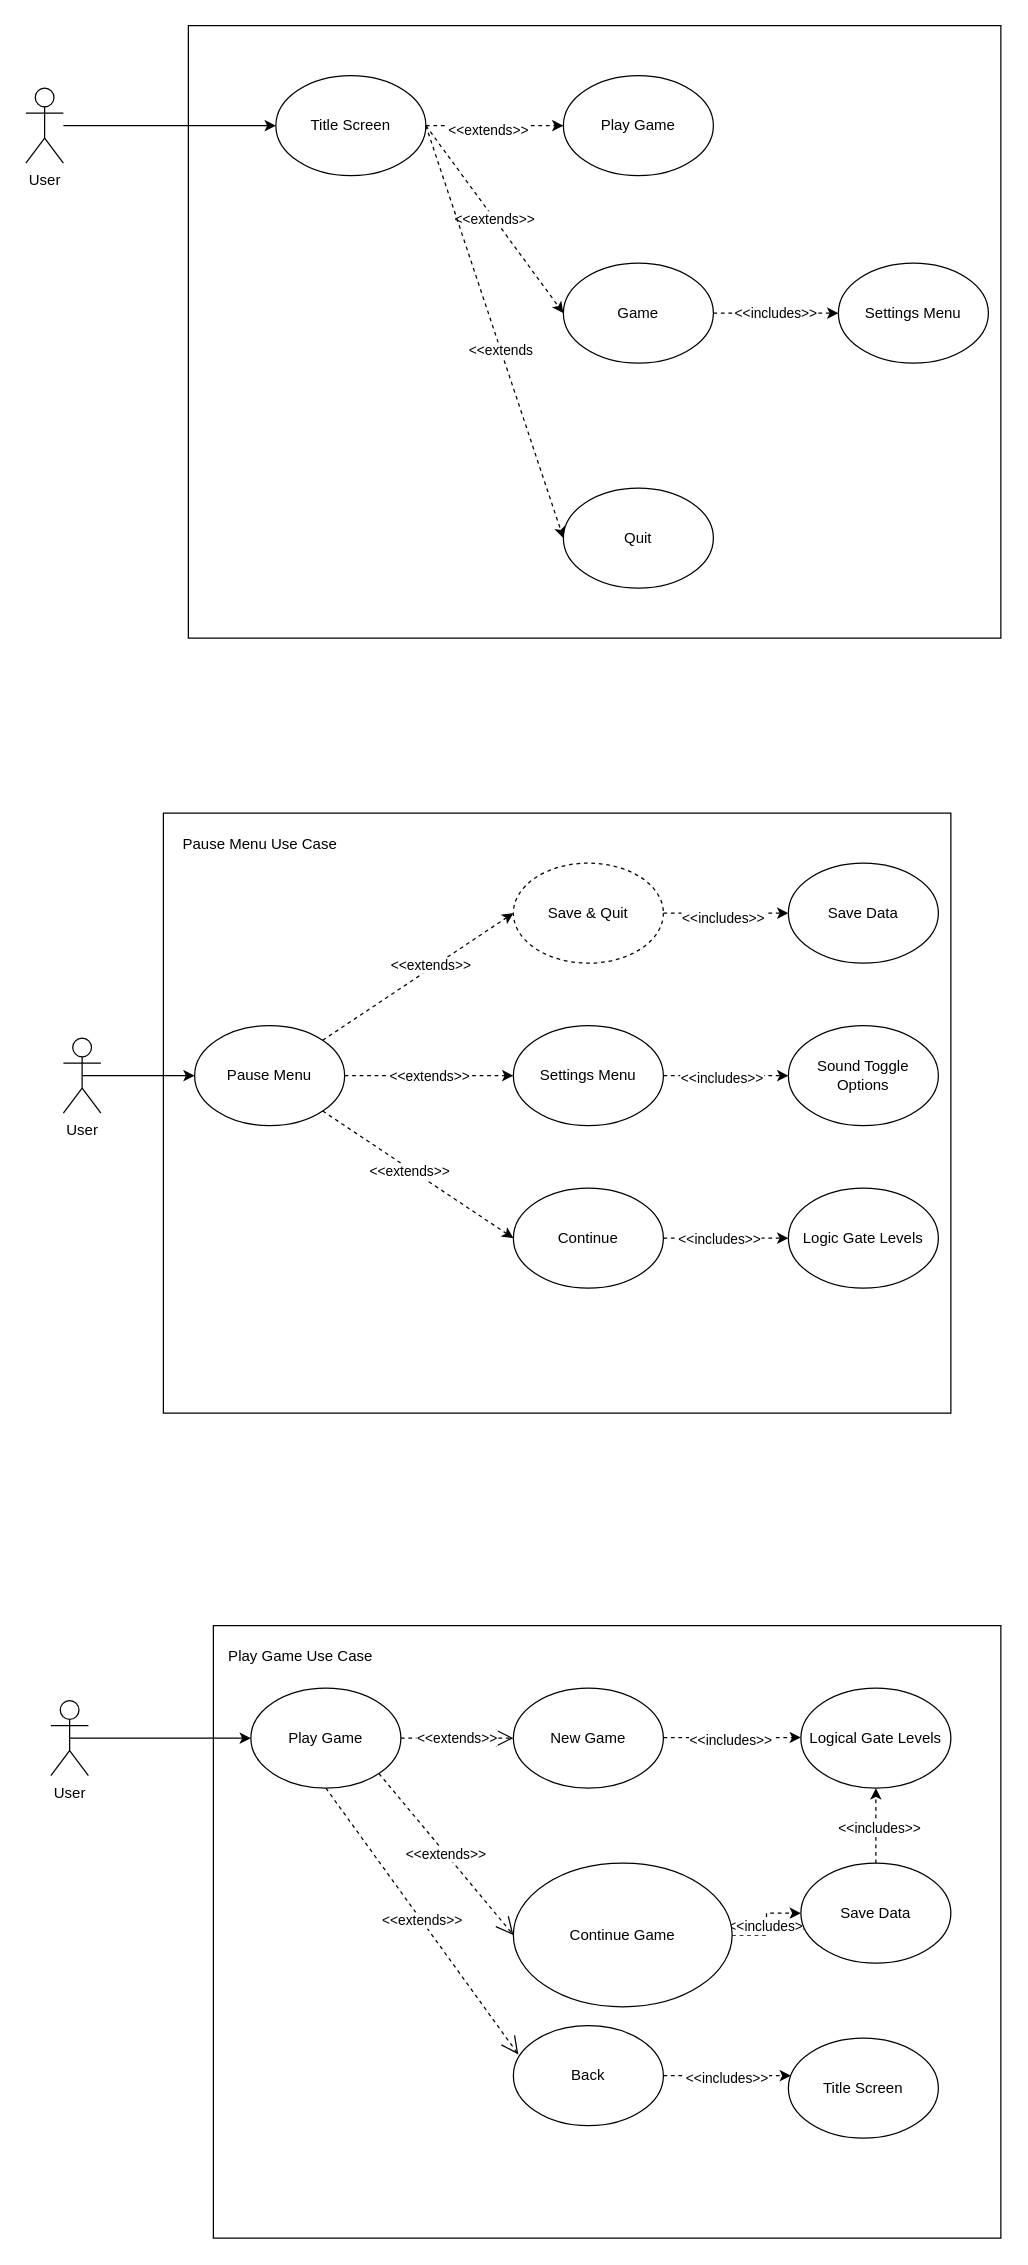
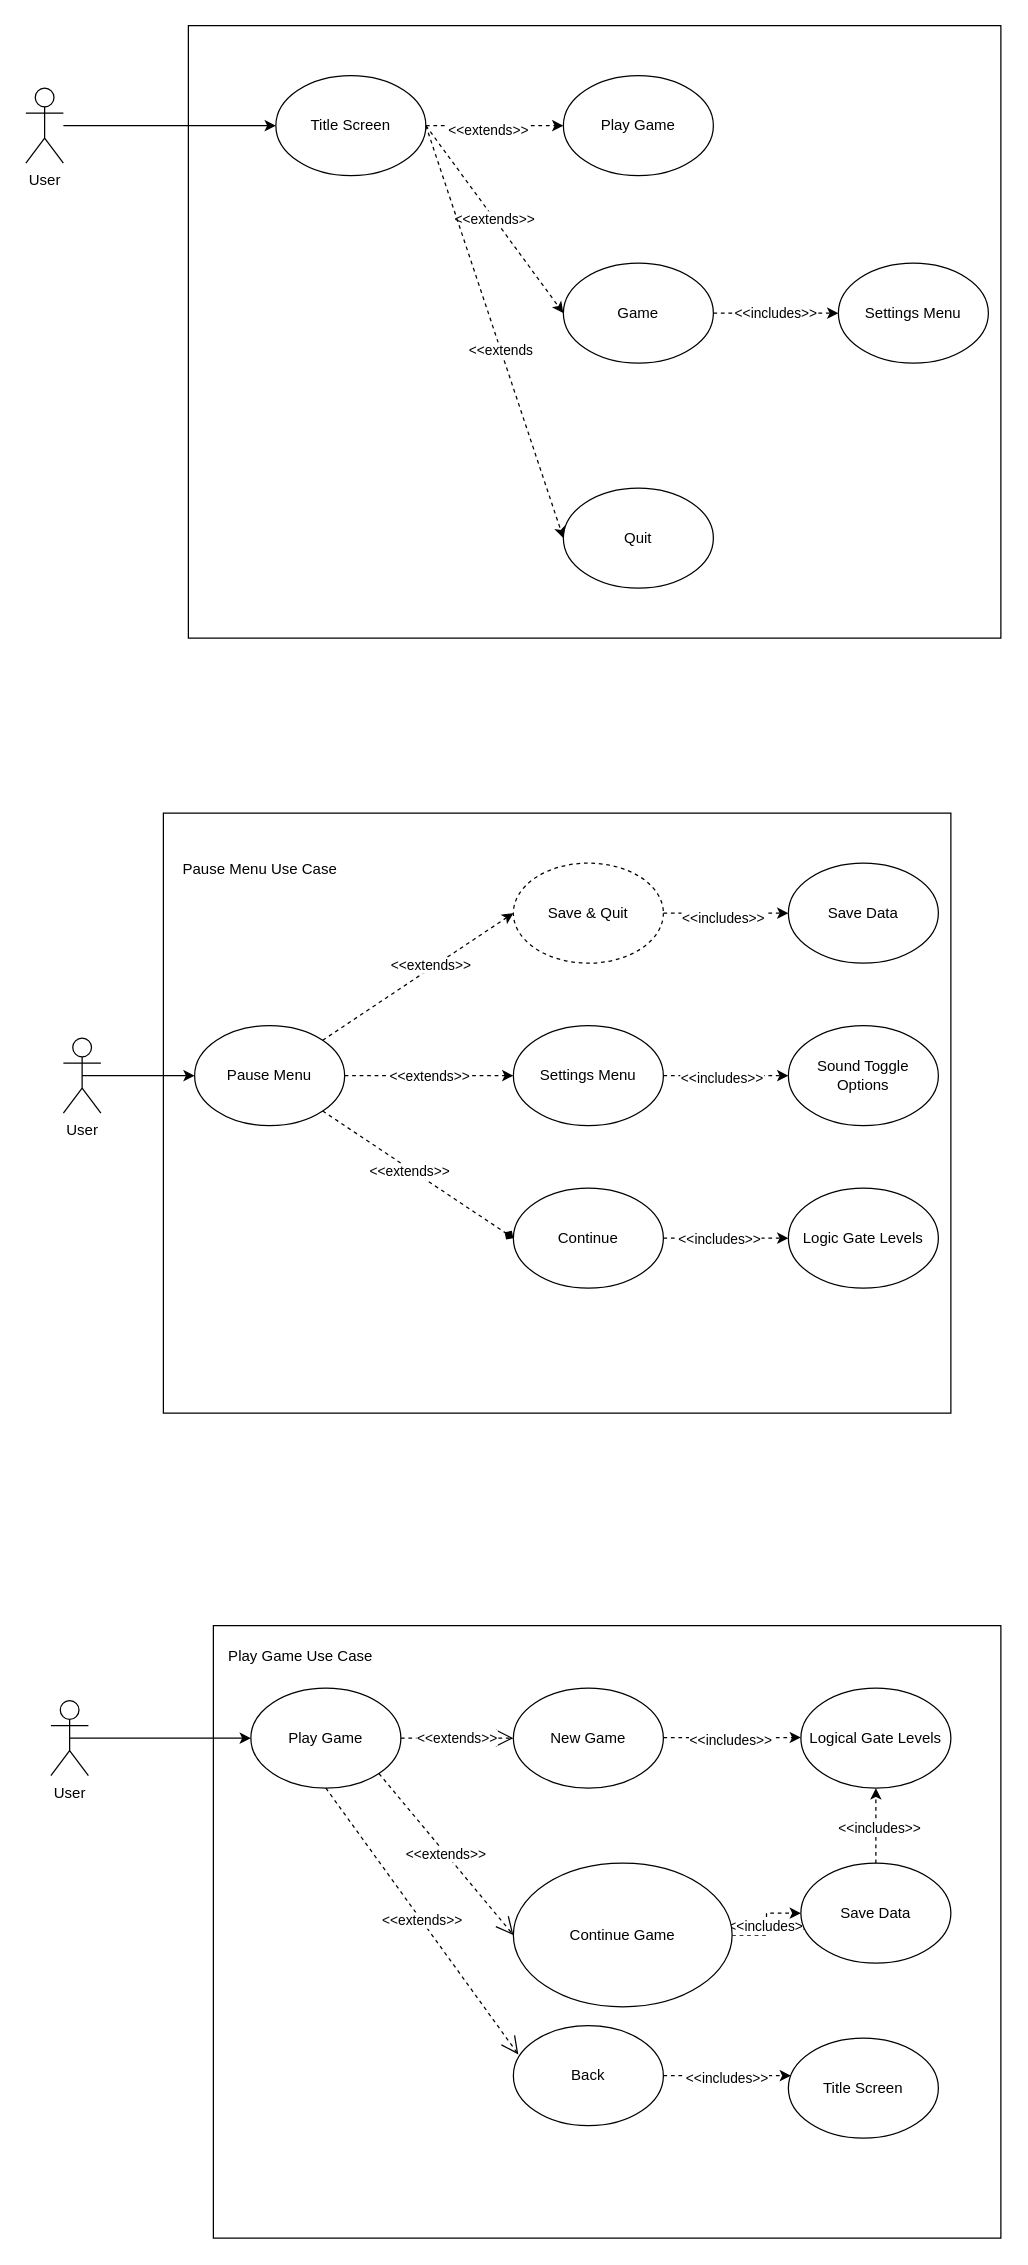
  <mxCell id="0" />
  <mxCell id="1" parent="0" />
  <mxCell id="2" value="" style="rounded=0;whiteSpace=wrap;html=1;fillColor=none;" parent="1" vertex="1"><mxGeometry x="150" y="20" width="650" height="490" as="geometry" /></mxCell>
  <mxCell id="3" value="User" style="shape=umlActor;verticalLabelPosition=bottom;verticalAlign=top;html=1;outlineConnect=0;" parent="1" vertex="1"><mxGeometry x="20" y="70" width="30" height="60" as="geometry" /></mxCell>
  <mxCell id="4" style="edgeStyle=orthogonalEdgeStyle;rounded=0;orthogonalLoop=1;jettySize=auto;html=1;entryX=0;entryY=0.5;entryDx=0;entryDy=0;endArrow=classic;endFill=1;dashed=1;" parent="1" source="6" target="7" edge="1"><mxGeometry relative="1" as="geometry" /></mxCell>
  <mxCell id="5" value="&amp;lt;&amp;lt;extends&amp;gt;&amp;gt;" style="edgeLabel;html=1;align=center;verticalAlign=middle;resizable=0;points=[];" parent="4" connectable="0" vertex="1"><mxGeometry x="-0.111" y="-2" relative="1" as="geometry"><mxPoint y="1" as="offset" /></mxGeometry></mxCell>
  <mxCell id="6" value="Title Screen" style="ellipse;whiteSpace=wrap;html=1;" parent="1" vertex="1"><mxGeometry x="220" y="60" width="120" height="80" as="geometry" /></mxCell>
  <mxCell id="7" value="Play Game" style="ellipse;whiteSpace=wrap;html=1;" parent="1" vertex="1"><mxGeometry x="450" y="60" width="120" height="80" as="geometry" /></mxCell>
  <mxCell id="8" value="Quit" style="ellipse;whiteSpace=wrap;html=1;" parent="1" vertex="1"><mxGeometry x="450" y="390" width="120" height="80" as="geometry" /></mxCell>
  <mxCell id="9" value="&amp;lt;&amp;lt;includes&amp;gt;&amp;gt;" style="edgeStyle=orthogonalEdgeStyle;rounded=0;orthogonalLoop=1;jettySize=auto;html=1;entryX=0;entryY=0.5;entryDx=0;entryDy=0;dashed=1;" parent="1" source="10" target="11" edge="1"><mxGeometry relative="1" as="geometry" /></mxCell>
  <mxCell id="10" value="Game" style="ellipse;whiteSpace=wrap;html=1;" parent="1" vertex="1"><mxGeometry x="450" y="210" width="120" height="80" as="geometry" /></mxCell>
  <mxCell id="11" value="Settings Menu" style="ellipse;whiteSpace=wrap;html=1;" parent="1" vertex="1"><mxGeometry x="670" y="210" width="120" height="80" as="geometry" /></mxCell>
  <mxCell id="12" value="" style="endArrow=classic;html=1;rounded=0;entryX=0;entryY=0.5;entryDx=0;entryDy=0;dashed=1;" parent="1" target="10" edge="1"><mxGeometry width="50" height="50" relative="1" as="geometry"><mxPoint x="340" y="100" as="sourcePoint" /><mxPoint x="390" y="150" as="targetPoint" /></mxGeometry></mxCell>
  <mxCell id="13" value="&amp;lt;&amp;lt;extends&amp;gt;&amp;gt;" style="edgeLabel;html=1;align=center;verticalAlign=middle;resizable=0;points=[];" parent="12" connectable="0" vertex="1"><mxGeometry x="-0.005" relative="1" as="geometry"><mxPoint as="offset" /></mxGeometry></mxCell>
  <mxCell id="14" value="" style="endArrow=classic;html=1;rounded=0;entryX=0;entryY=0.5;entryDx=0;entryDy=0;dashed=1;" parent="1" target="8" edge="1"><mxGeometry width="50" height="50" relative="1" as="geometry"><mxPoint x="340" y="100" as="sourcePoint" /><mxPoint x="390" y="150" as="targetPoint" /></mxGeometry></mxCell>
  <mxCell id="15" value="&amp;lt;&amp;lt;extends" style="edgeLabel;html=1;align=center;verticalAlign=middle;resizable=0;points=[];" parent="14" connectable="0" vertex="1"><mxGeometry x="0.088" relative="1" as="geometry"><mxPoint as="offset" /></mxGeometry></mxCell>
  <mxCell id="16" value="" style="rounded=0;whiteSpace=wrap;html=1;fillColor=none;" parent="1" vertex="1"><mxGeometry x="130" y="650" width="630" height="480" as="geometry" /></mxCell>
- <mxCell id="17" value="Pause Menu Use Case" style="text;html=1;align=center;verticalAlign=middle;whiteSpace=wrap;rounded=0;" parent="1" vertex="1"><mxGeometry x="140" y="660" width="135" height="30" as="geometry" /></mxCell>
+ <mxCell id="17" value="Pause Menu Use Case" style="text;html=1;align=center;verticalAlign=middle;whiteSpace=wrap;rounded=0;" parent="1" vertex="1"><mxGeometry x="140" y="680" width="135" height="30" as="geometry" /></mxCell>
  <mxCell id="18" style="edgeStyle=orthogonalEdgeStyle;rounded=0;orthogonalLoop=1;jettySize=auto;html=1;exitX=0.5;exitY=0.5;exitDx=0;exitDy=0;exitPerimeter=0;entryX=0;entryY=0.5;entryDx=0;entryDy=0;" parent="1" source="19" target="22" edge="1"><mxGeometry relative="1" as="geometry" /></mxCell>
  <mxCell id="19" value="User" style="shape=umlActor;verticalLabelPosition=bottom;verticalAlign=top;html=1;outlineConnect=0;" parent="1" vertex="1"><mxGeometry x="50" y="830" width="30" height="60" as="geometry" /></mxCell>
  <mxCell id="20" style="edgeStyle=orthogonalEdgeStyle;rounded=0;orthogonalLoop=1;jettySize=auto;html=1;entryX=0;entryY=0.5;entryDx=0;entryDy=0;dashed=1;" parent="1" source="22" target="28" edge="1"><mxGeometry relative="1" as="geometry" /></mxCell>
  <mxCell id="21" value="&amp;lt;&amp;lt;extends&amp;gt;&amp;gt;" style="edgeLabel;html=1;align=center;verticalAlign=middle;resizable=0;points=[];" parent="20" connectable="0" vertex="1"><mxGeometry x="-0.013" relative="1" as="geometry"><mxPoint as="offset" /></mxGeometry></mxCell>
  <mxCell id="22" value="Pause Menu" style="ellipse;whiteSpace=wrap;html=1;" parent="1" vertex="1"><mxGeometry x="155" y="820" width="120" height="80" as="geometry" /></mxCell>
  <mxCell id="23" style="edgeStyle=orthogonalEdgeStyle;rounded=0;orthogonalLoop=1;jettySize=auto;html=1;entryX=0;entryY=0.5;entryDx=0;entryDy=0;dashed=1;" edge="1" parent="1" source="25" target="62"><mxGeometry relative="1" as="geometry" /></mxCell>
  <mxCell id="24" value="&amp;lt;&amp;lt;includes&amp;gt;&amp;gt;" style="edgeLabel;html=1;align=center;verticalAlign=middle;resizable=0;points=[];" vertex="1" connectable="0" parent="23"><mxGeometry x="-0.06" y="-3" relative="1" as="geometry"><mxPoint as="offset" /></mxGeometry></mxCell>
  <mxCell id="25" value="Save &amp;amp; Quit" style="ellipse;whiteSpace=wrap;html=1;dashed=1;" parent="1" vertex="1"><mxGeometry x="410" y="690" width="120" height="80" as="geometry" /></mxCell>
  <mxCell id="26" style="edgeStyle=orthogonalEdgeStyle;rounded=0;orthogonalLoop=1;jettySize=auto;html=1;entryX=0;entryY=0.5;entryDx=0;entryDy=0;dashed=1;" edge="1" parent="1" source="28" target="55"><mxGeometry relative="1" as="geometry" /></mxCell>
  <mxCell id="27" value="&amp;lt;&amp;lt;includes&amp;gt;&amp;gt;" style="edgeLabel;html=1;align=center;verticalAlign=middle;resizable=0;points=[];" vertex="1" connectable="0" parent="26"><mxGeometry x="-0.086" y="-1" relative="1" as="geometry"><mxPoint as="offset" /></mxGeometry></mxCell>
  <mxCell id="28" value="Settings Menu" style="ellipse;whiteSpace=wrap;html=1;" parent="1" vertex="1"><mxGeometry x="410" y="820" width="120" height="80" as="geometry" /></mxCell>
  <mxCell id="29" style="edgeStyle=orthogonalEdgeStyle;rounded=0;orthogonalLoop=1;jettySize=auto;html=1;entryX=0;entryY=0.5;entryDx=0;entryDy=0;dashed=1;" edge="1" parent="1" source="31" target="61"><mxGeometry relative="1" as="geometry" /></mxCell>
  <mxCell id="30" value="&amp;lt;&amp;lt;includes&amp;gt;&amp;gt;" style="edgeLabel;html=1;align=center;verticalAlign=middle;resizable=0;points=[];" vertex="1" connectable="0" parent="29"><mxGeometry x="-0.2" y="-1" relative="1" as="geometry"><mxPoint x="4" y="-1" as="offset" /></mxGeometry></mxCell>
  <mxCell id="31" value="Continue" style="ellipse;whiteSpace=wrap;html=1;" parent="1" vertex="1"><mxGeometry x="410" y="950" width="120" height="80" as="geometry" /></mxCell>
  <mxCell id="32" value="" style="endArrow=classic;html=1;rounded=0;entryX=0;entryY=0.5;entryDx=0;entryDy=0;dashed=1;exitX=1;exitY=0;exitDx=0;exitDy=0;" parent="1" source="22" target="25" edge="1"><mxGeometry width="50" height="50" relative="1" as="geometry"><mxPoint x="310" y="860" as="sourcePoint" /><mxPoint x="360" y="810" as="targetPoint" /></mxGeometry></mxCell>
  <mxCell id="33" value="&amp;lt;&amp;lt;extends&amp;gt;&amp;gt;" style="edgeLabel;html=1;align=center;verticalAlign=middle;resizable=0;points=[];" parent="32" connectable="0" vertex="1"><mxGeometry x="0.161" y="3" relative="1" as="geometry"><mxPoint y="1" as="offset" /></mxGeometry></mxCell>
- <mxCell id="34" value="" style="endArrow=classic;html=1;rounded=0;entryX=0;entryY=0.5;entryDx=0;entryDy=0;dashed=1;exitX=1;exitY=1;exitDx=0;exitDy=0;" parent="1" source="22" target="31" edge="1"><mxGeometry width="50" height="50" relative="1" as="geometry"><mxPoint x="310" y="860" as="sourcePoint" /><mxPoint x="360" y="810" as="targetPoint" /></mxGeometry></mxCell>
+ <mxCell id="34" value="" style="endArrow=diamond;html=1;rounded=0;entryX=0;entryY=0.5;entryDx=0;entryDy=0;dashed=1;exitX=1;exitY=1;exitDx=0;exitDy=0;" parent="1" source="22" target="31" edge="1"><mxGeometry width="50" height="50" relative="1" as="geometry"><mxPoint x="310" y="860" as="sourcePoint" /><mxPoint x="360" y="810" as="targetPoint" /></mxGeometry></mxCell>
  <mxCell id="35" value="&amp;lt;&amp;lt;extends&amp;gt;&amp;gt;" style="edgeLabel;html=1;align=center;verticalAlign=middle;resizable=0;points=[];" parent="34" connectable="0" vertex="1"><mxGeometry x="-0.088" y="-1" relative="1" as="geometry"><mxPoint y="1" as="offset" /></mxGeometry></mxCell>
  <mxCell id="36" style="edgeStyle=orthogonalEdgeStyle;rounded=0;orthogonalLoop=1;jettySize=auto;html=1;exitX=0.5;exitY=0.5;exitDx=0;exitDy=0;exitPerimeter=0;" parent="1" source="37" target="47" edge="1"><mxGeometry relative="1" as="geometry" /></mxCell>
  <mxCell id="37" value="User" style="shape=umlActor;verticalLabelPosition=bottom;verticalAlign=top;html=1;outlineConnect=0;" parent="1" vertex="1"><mxGeometry x="40" y="1360" width="30" height="60" as="geometry" /></mxCell>
  <mxCell id="38" value="" style="rounded=0;whiteSpace=wrap;html=1;fillColor=none;" parent="1" vertex="1"><mxGeometry x="170" y="1300" width="630" height="490" as="geometry" /></mxCell>
  <mxCell id="39" style="edgeStyle=orthogonalEdgeStyle;rounded=0;orthogonalLoop=1;jettySize=auto;html=1;entryX=0;entryY=0.5;entryDx=0;entryDy=0;dashed=1;" parent="1" source="41" target="42" edge="1"><mxGeometry relative="1" as="geometry" /></mxCell>
  <mxCell id="40" value="&amp;lt;&amp;lt;includes&amp;gt;&amp;gt;" style="edgeLabel;html=1;align=center;verticalAlign=middle;resizable=0;points=[];" parent="39" connectable="0" vertex="1"><mxGeometry x="-0.044" y="-2" relative="1" as="geometry"><mxPoint as="offset" /></mxGeometry></mxCell>
  <mxCell id="41" value="Continue Game" style="ellipse;whiteSpace=wrap;html=1;" parent="1" vertex="1"><mxGeometry x="410" y="1490" width="175" height="115" as="geometry" /></mxCell>
  <mxCell id="42" value="Save Data" style="ellipse;whiteSpace=wrap;html=1;" parent="1" vertex="1"><mxGeometry x="640" y="1490" width="120" height="80" as="geometry" /></mxCell>
  <mxCell id="43" value="Logical Gate Levels" style="ellipse;whiteSpace=wrap;html=1;" parent="1" vertex="1"><mxGeometry x="640" y="1350" width="120" height="80" as="geometry" /></mxCell>
  <mxCell id="44" style="edgeStyle=orthogonalEdgeStyle;rounded=0;orthogonalLoop=1;jettySize=auto;html=1;exitX=0.5;exitY=1;exitDx=0;exitDy=0;" parent="1" source="38" target="38" edge="1"><mxGeometry relative="1" as="geometry" /></mxCell>
  <mxCell id="45" value="Play Game Use Case" style="text;html=1;align=center;verticalAlign=middle;whiteSpace=wrap;rounded=0;" parent="1" vertex="1"><mxGeometry x="180" y="1310" width="120" height="30" as="geometry" /></mxCell>
  <mxCell id="46" value="New Game" style="ellipse;whiteSpace=wrap;html=1;" parent="1" vertex="1"><mxGeometry x="410" y="1350" width="120" height="80" as="geometry" /></mxCell>
  <mxCell id="47" value="Play Game" style="ellipse;whiteSpace=wrap;html=1;" parent="1" vertex="1"><mxGeometry x="200" y="1350" width="120" height="80" as="geometry" /></mxCell>
  <mxCell id="48" value="" style="endArrow=classic;html=1;rounded=0;entryX=0;entryY=0.5;entryDx=0;entryDy=0;" parent="1" source="3" target="6" edge="1"><mxGeometry width="50" height="50" relative="1" as="geometry"><mxPoint x="370" y="360" as="sourcePoint" /><mxPoint x="420" y="310" as="targetPoint" /></mxGeometry></mxCell>
  <mxCell id="49" value="&amp;lt;&amp;lt;extends&amp;gt;&amp;gt;" style="endArrow=open;endSize=12;dashed=1;html=1;rounded=0;entryX=0;entryY=0.5;entryDx=0;entryDy=0;" parent="1" target="46" edge="1"><mxGeometry width="160" relative="1" as="geometry"><mxPoint x="320" y="1390" as="sourcePoint" /><mxPoint x="480" y="1389.5" as="targetPoint" /><mxPoint as="offset" /></mxGeometry></mxCell>
  <mxCell id="50" value="&amp;lt;&amp;lt;extends&amp;gt;&amp;gt;" style="endArrow=open;endSize=12;dashed=1;html=1;rounded=0;entryX=0;entryY=0.5;entryDx=0;entryDy=0;exitX=1;exitY=1;exitDx=0;exitDy=0;" parent="1" source="47" target="41" edge="1"><mxGeometry width="160" relative="1" as="geometry"><mxPoint x="330" y="1400" as="sourcePoint" /><mxPoint x="420" y="1400" as="targetPoint" /><mxPoint as="offset" /></mxGeometry></mxCell>
  <mxCell id="51" style="edgeStyle=orthogonalEdgeStyle;rounded=0;orthogonalLoop=1;jettySize=auto;html=1;entryX=0.5;entryY=1;entryDx=0;entryDy=0;dashed=1;exitX=0.5;exitY=0;exitDx=0;exitDy=0;" parent="1" source="42" target="43" edge="1"><mxGeometry relative="1" as="geometry"><mxPoint x="570" y="1620" as="sourcePoint" /><mxPoint x="680" y="1620" as="targetPoint" /></mxGeometry></mxCell>
  <mxCell id="52" value="&amp;lt;&amp;lt;includes&amp;gt;&amp;gt;" style="edgeLabel;html=1;align=center;verticalAlign=middle;resizable=0;points=[];" parent="51" connectable="0" vertex="1"><mxGeometry x="-0.044" y="-2" relative="1" as="geometry"><mxPoint as="offset" /></mxGeometry></mxCell>
  <mxCell id="53" style="edgeStyle=orthogonalEdgeStyle;rounded=0;orthogonalLoop=1;jettySize=auto;html=1;entryX=0;entryY=0.5;entryDx=0;entryDy=0;dashed=1;" parent="1" edge="1"><mxGeometry relative="1" as="geometry"><mxPoint x="530" y="1389.5" as="sourcePoint" /><mxPoint x="640" y="1389.5" as="targetPoint" /></mxGeometry></mxCell>
  <mxCell id="54" value="&amp;lt;&amp;lt;includes&amp;gt;&amp;gt;" style="edgeLabel;html=1;align=center;verticalAlign=middle;resizable=0;points=[];" parent="53" connectable="0" vertex="1"><mxGeometry x="-0.044" y="-2" relative="1" as="geometry"><mxPoint as="offset" /></mxGeometry></mxCell>
  <mxCell id="55" value="Sound Toggle&lt;div&gt;Options&lt;/div&gt;" style="ellipse;whiteSpace=wrap;html=1;" vertex="1" parent="1"><mxGeometry x="630" y="820" width="120" height="80" as="geometry" /></mxCell>
  <mxCell id="56" value="Back" style="ellipse;whiteSpace=wrap;html=1;" vertex="1" parent="1"><mxGeometry x="410" y="1620" width="120" height="80" as="geometry" /></mxCell>
  <mxCell id="57" value="&amp;lt;&amp;lt;extends&amp;gt;&amp;gt;" style="endArrow=open;endSize=12;dashed=1;html=1;rounded=0;entryX=0.033;entryY=0.288;entryDx=0;entryDy=0;exitX=1;exitY=1;exitDx=0;exitDy=0;entryPerimeter=0;" edge="1" parent="1" target="56"><mxGeometry width="160" relative="1" as="geometry"><mxPoint x="260" y="1430" as="sourcePoint" /><mxPoint x="368" y="1542" as="targetPoint" /><mxPoint as="offset" /></mxGeometry></mxCell>
  <mxCell id="58" value="Title Screen" style="ellipse;whiteSpace=wrap;html=1;" vertex="1" parent="1"><mxGeometry x="630" y="1630" width="120" height="80" as="geometry" /></mxCell>
  <mxCell id="59" style="edgeStyle=orthogonalEdgeStyle;rounded=0;orthogonalLoop=1;jettySize=auto;html=1;entryX=0.017;entryY=0.375;entryDx=0;entryDy=0;entryPerimeter=0;dashed=1;" edge="1" parent="1" source="56" target="58"><mxGeometry relative="1" as="geometry" /></mxCell>
  <mxCell id="60" value="&amp;lt;&amp;lt;includes&amp;gt;&amp;gt;" style="edgeLabel;html=1;align=center;verticalAlign=middle;resizable=0;points=[];" vertex="1" connectable="0" parent="59"><mxGeometry x="-0.02" y="-1" relative="1" as="geometry"><mxPoint as="offset" /></mxGeometry></mxCell>
  <mxCell id="61" value="Logic Gate Levels" style="ellipse;whiteSpace=wrap;html=1;" vertex="1" parent="1"><mxGeometry x="630" y="950" width="120" height="80" as="geometry" /></mxCell>
  <mxCell id="62" value="Save Data" style="ellipse;whiteSpace=wrap;html=1;" vertex="1" parent="1"><mxGeometry x="630" y="690" width="120" height="80" as="geometry" /></mxCell>
